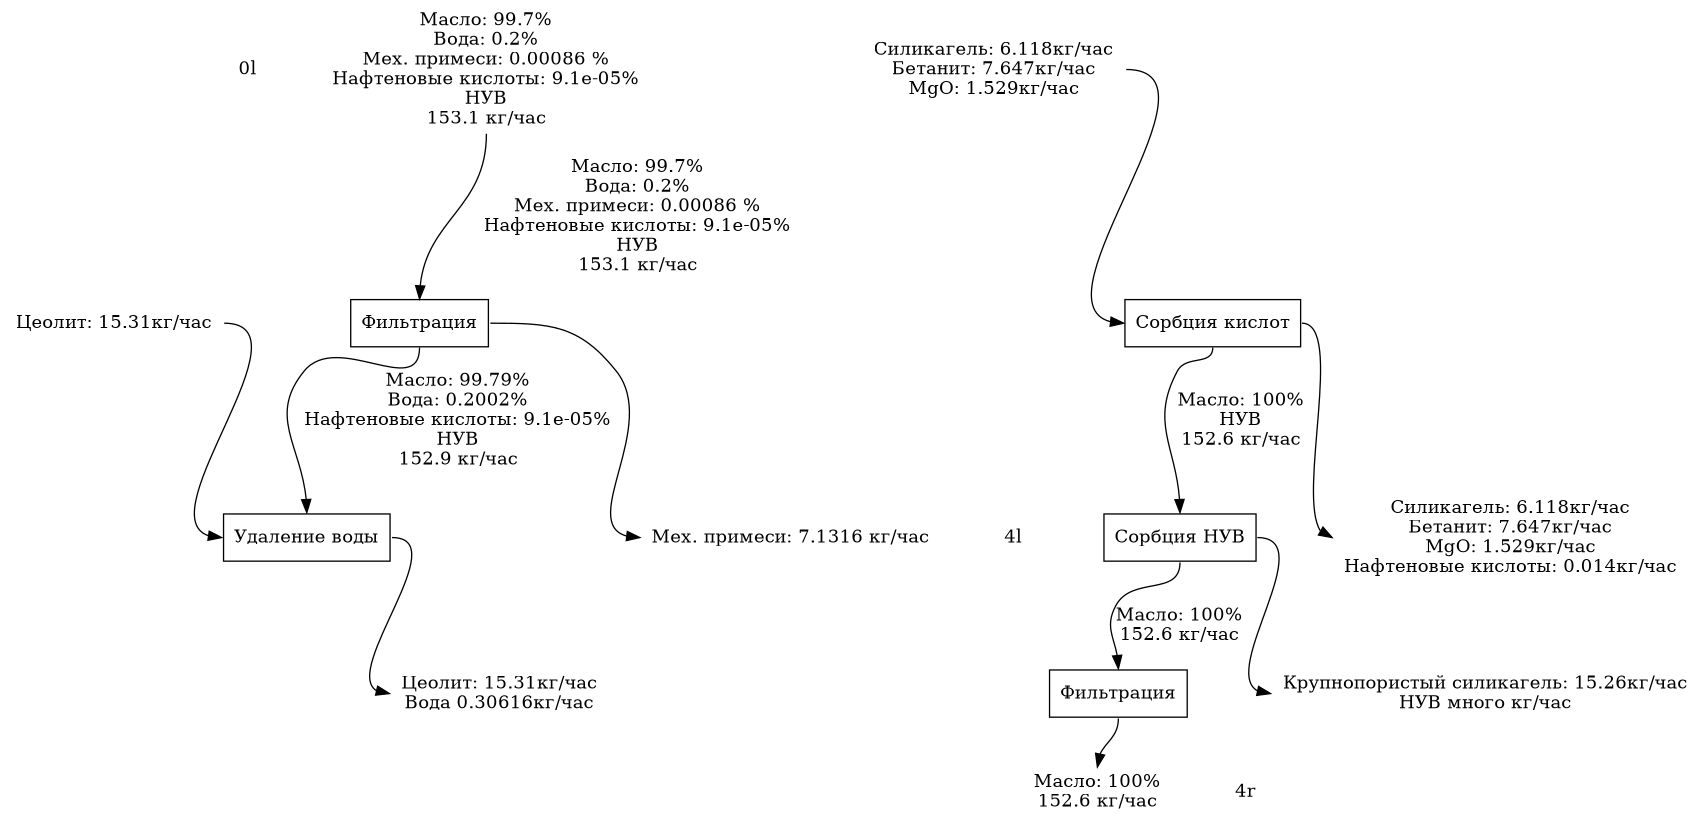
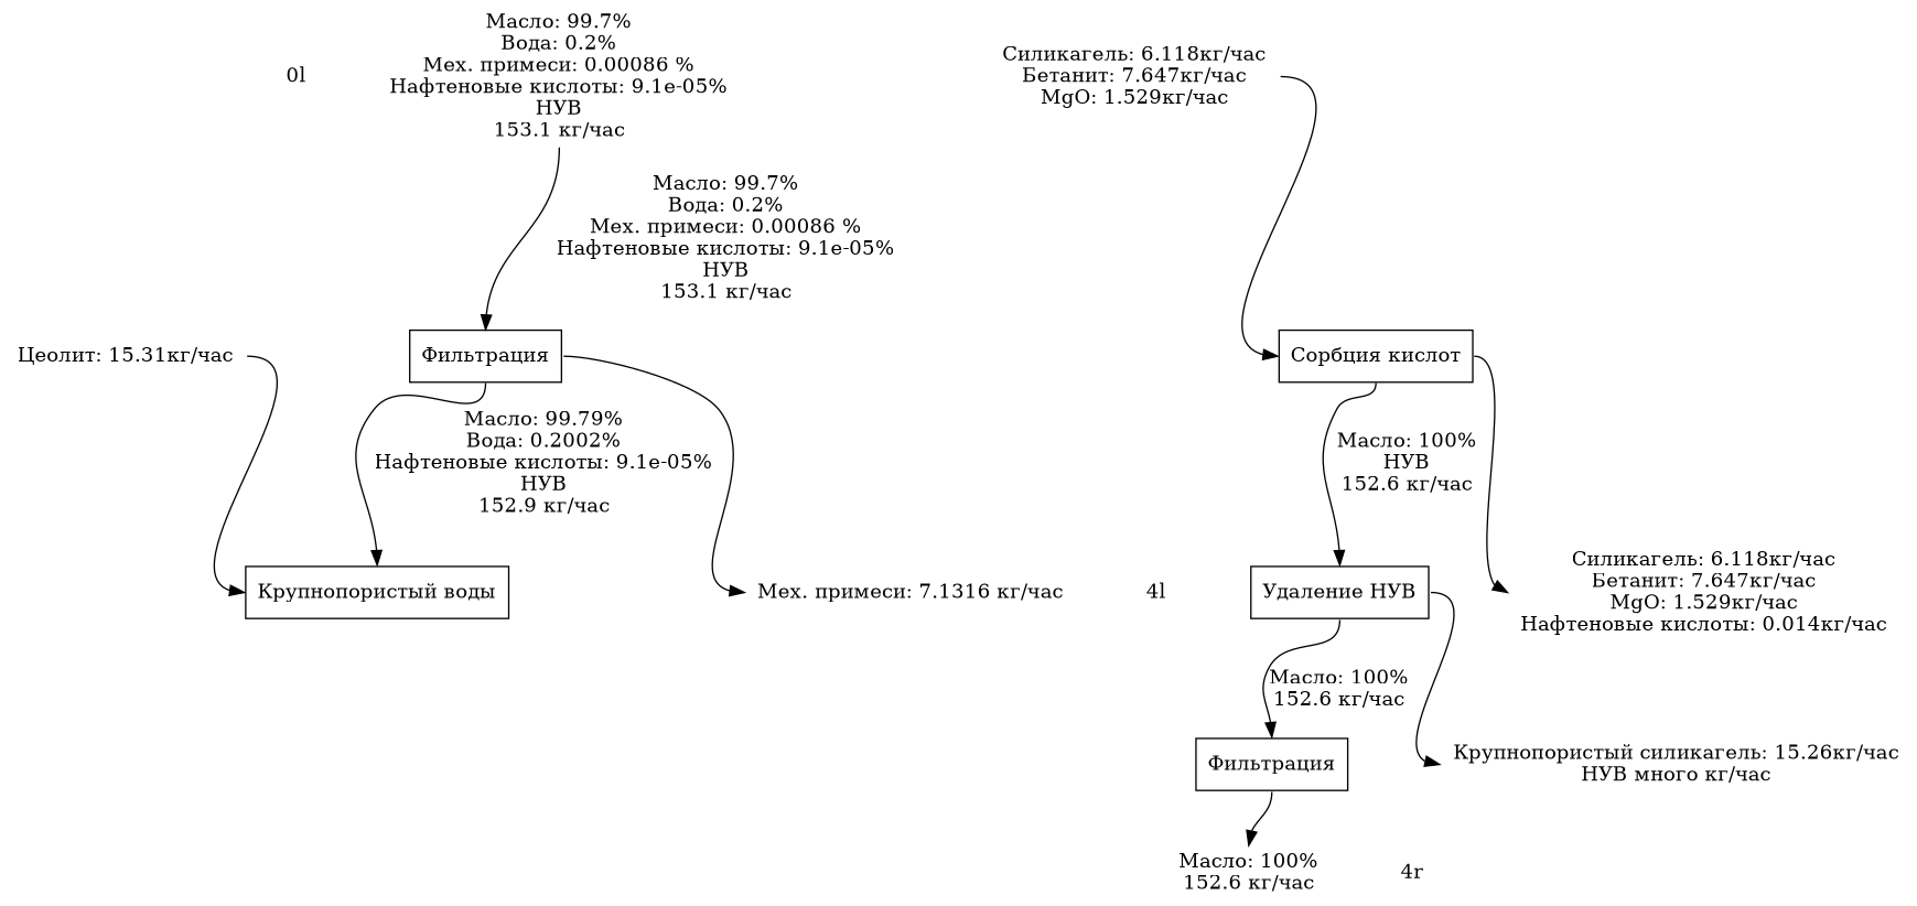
  digraph {
    fontsize=20
    nodesep=0.4
    ranksep=0.5
    node [shape=plaintext]
    edge [headport=w tailport=e]
    n1 [label="Масло: 99.7%\nВода: 0.2%\nМех. примеси: 0.00086 %\nНафтеновые кислоты: 9.1e-05%\nНУВ\n153.1 кг/час"]
    n2 [label="Фильтрация" shape=record]
    n3 [label="Мех. примеси: 7.1316 кг/час"]
-   n4 [label="Удаление воды" shape=record]
-   n5 [label="Цеолит: 15.31кг/час\nВода 0.30616кг/час"]
+   n4 [label="Крупнопористый воды" shape=record]
    "0l"
    n7 [label="Сорбция кислот" shape=record]
    n8 [label="Силикагель: 6.118кг/час\nБетанит: 7.647кг/час\nMgO: 1.529кг/час\nНафтеновые кислоты: 0.014кг/час"]
-   n9 [label="Сорбция НУВ" shape=record]
+   n9 [label="Удаление НУВ" shape=record]
    n10 [label="Цеолит: 15.31кг/час"]
    n11 [label="Крупнопористый силикагель: 15.26кг/час\nНУВ много кг/час"]
    n12 [label="Фильтрация" shape=record]
    n13 [label="Силикагель: 6.118кг/час\nБетанит: 7.647кг/час\nMgO: 1.529кг/час"]
    "4r"
    n15 [label="Масло: 100%\n152.6 кг/час"]
    "4l"
    n1 -> n2 [headport=n label="Масло: 99.7%\nВода: 0.2%\nМех. примеси: 0.00086 %\nНафтеновые кислоты: 9.1e-05%\nНУВ\n153.1 кг/час" tailport=s]
    n2 -> n3
    n2 -> n4 [headport=n label="Масло: 99.79%\nВода: 0.2002%\nНафтеновые кислоты: 9.1e-05%\nНУВ\n152.9 кг/час" tailport=s]
-   n4 -> n5
    "0l" -> n2 [style=invis]
    n7 -> n8
    n7 -> n9 [headport=n label="Масло: 100%\nНУВ\n152.6 кг/час" tailport=s]
    n9 -> n11
    n9 -> n12 [headport=n label="Масло: 100%\n152.6 кг/час" tailport=s]
    n10 -> n4
    n12 -> "4r" [style=invis]
    n12 -> n15 [headport=n tailport=s]
    n13 -> n7
    "4l" -> n12 [style=invis]
  }
